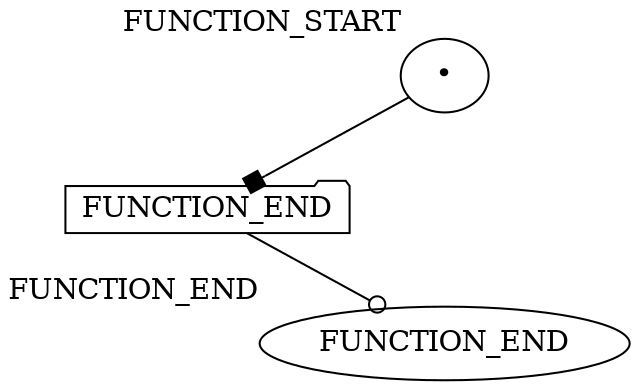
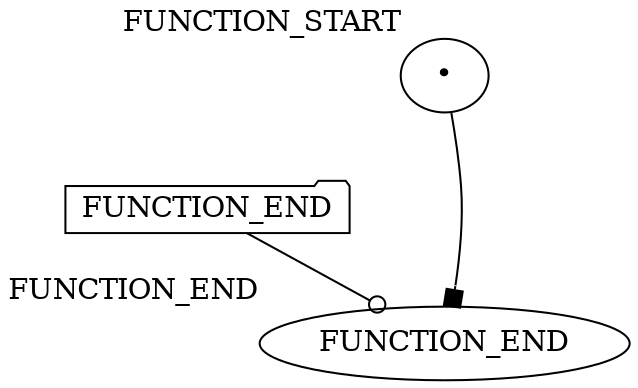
  digraph {
    nodesep=1.5
    node [shape=ellipse]
    n1 [label="•" width=0.6 xlabel=FUNCTION_START]
    n2 [height=0.1 label=FUNCTION_END shape=folder]
    FUNCTION_END [width=0.6 xlabel=FUNCTION_END]
-   n1 -> n2 [arrowhead=box]
+   n1 -> FUNCTION_END [arrowhead=box]
    n2 -> FUNCTION_END [arrowhead=odot]
  }
